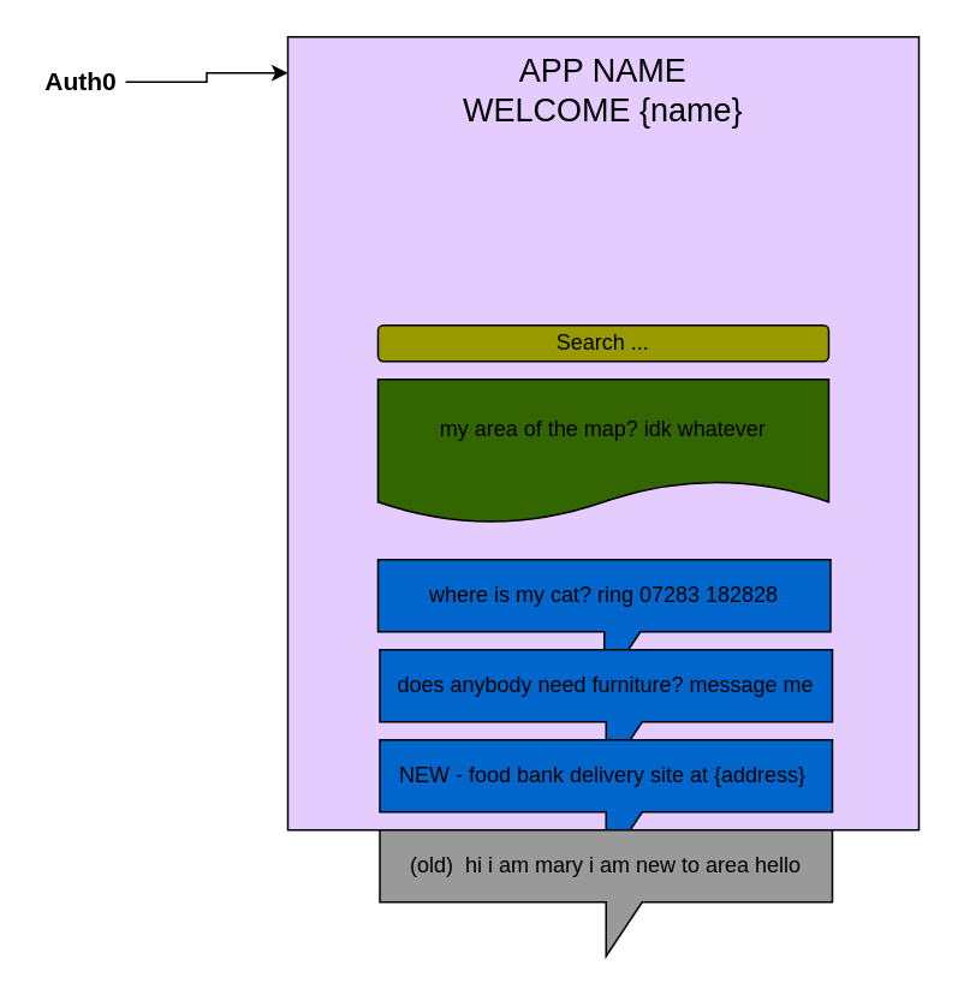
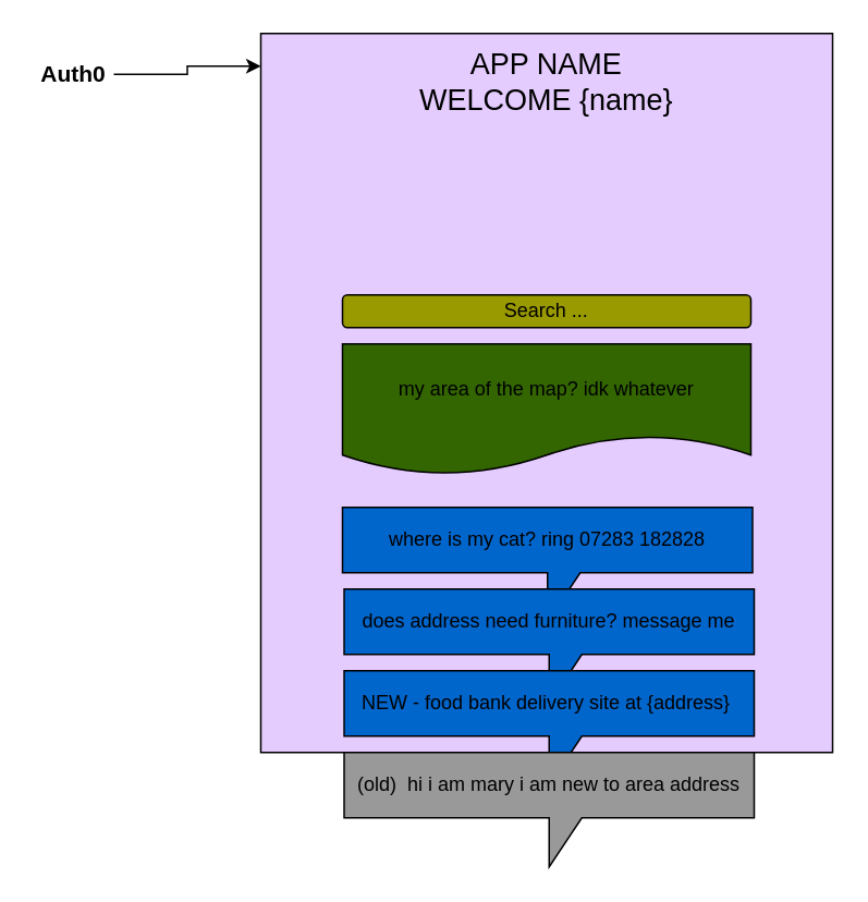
  <mxCell id="0" />
  <mxCell id="1" parent="0" />
  <mxCell id="2" value="" style="rounded=0;whiteSpace=wrap;html=1;fillColor=#E5CCFF;" vertex="1" parent="1"><mxGeometry x="159" y="20" width="350" height="440" as="geometry" /></mxCell>
  <mxCell id="3" value="&lt;font style=&quot;font-size: 18px&quot;&gt;APP NAME&lt;br&gt;WELCOME {name}&lt;br&gt;&lt;/font&gt;" style="text;html=1;strokeColor=none;fillColor=none;align=center;verticalAlign=middle;whiteSpace=wrap;rounded=0;" vertex="1" parent="1"><mxGeometry x="229" y="20" width="210" height="60" as="geometry" /></mxCell>
  <mxCell id="4" style="edgeStyle=orthogonalEdgeStyle;rounded=0;orthogonalLoop=1;jettySize=auto;html=1;" edge="1" parent="1" source="5" target="2"><mxGeometry relative="1" as="geometry"><Array as="points"><mxPoint x="114" y="45" /><mxPoint x="114" y="40" /></Array></mxGeometry></mxCell>
  <mxCell id="5" value="&lt;b&gt;&lt;font style=&quot;font-size: 14px&quot;&gt;Auth0&lt;/font&gt;&lt;/b&gt;" style="text;html=1;strokeColor=none;fillColor=none;align=center;verticalAlign=middle;whiteSpace=wrap;rounded=0;" vertex="1" parent="1"><mxGeometry x="20" y="20" width="49" height="50" as="geometry" /></mxCell>
  <mxCell id="6" value="Search ..." style="rounded=1;whiteSpace=wrap;html=1;fillColor=#999900;" vertex="1" parent="1"><mxGeometry x="209" y="180" width="250" height="20" as="geometry" /></mxCell>
  <mxCell id="7" value="my area of the map? idk whatever" style="shape=document;whiteSpace=wrap;html=1;boundedLbl=1;fillColor=#336600;" vertex="1" parent="1"><mxGeometry x="209" y="210" width="250" height="80" as="geometry" /></mxCell>
  <mxCell id="8" value="where is my cat? ring 07283 182828" style="shape=callout;whiteSpace=wrap;html=1;perimeter=calloutPerimeter;fillColor=#0066CC;" vertex="1" parent="1"><mxGeometry x="209" y="310" width="251" height="70" as="geometry" /></mxCell>
- <mxCell id="9" value="does anybody need furniture? message me" style="shape=callout;whiteSpace=wrap;html=1;perimeter=calloutPerimeter;fillColor=#0066CC;" vertex="1" parent="1"><mxGeometry x="210" y="360" width="251" height="70" as="geometry" /></mxCell>
+ <mxCell id="9" value="does address need furniture? message me" style="shape=callout;whiteSpace=wrap;html=1;perimeter=calloutPerimeter;fillColor=#0066CC;" vertex="1" parent="1"><mxGeometry x="210" y="360" width="251" height="70" as="geometry" /></mxCell>
  <mxCell id="10" value="NEW - food bank delivery site at {address}&amp;nbsp;" style="shape=callout;whiteSpace=wrap;html=1;perimeter=calloutPerimeter;fillColor=#0066CC;" vertex="1" parent="1"><mxGeometry x="210" y="410" width="251" height="70" as="geometry" /></mxCell>
- <mxCell id="11" value="(old)&amp;nbsp; hi i am mary i am new to area hello" style="shape=callout;whiteSpace=wrap;html=1;perimeter=calloutPerimeter;fillColor=#999999;" vertex="1" parent="1"><mxGeometry x="210" y="460" width="251" height="70" as="geometry" /></mxCell>
+ <mxCell id="11" value="(old)&amp;nbsp; hi i am mary i am new to area address" style="shape=callout;whiteSpace=wrap;html=1;perimeter=calloutPerimeter;fillColor=#999999;" vertex="1" parent="1"><mxGeometry x="210" y="460" width="251" height="70" as="geometry" /></mxCell>
